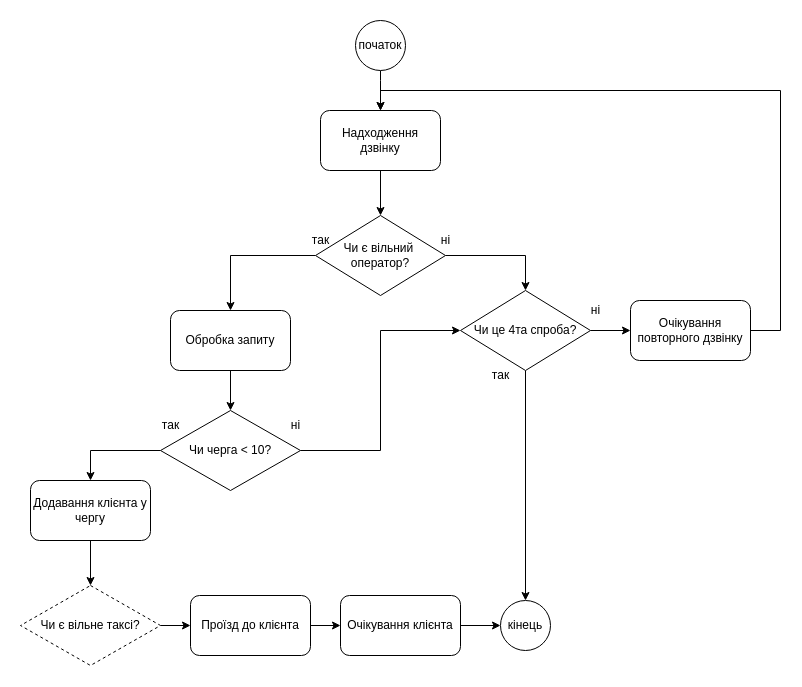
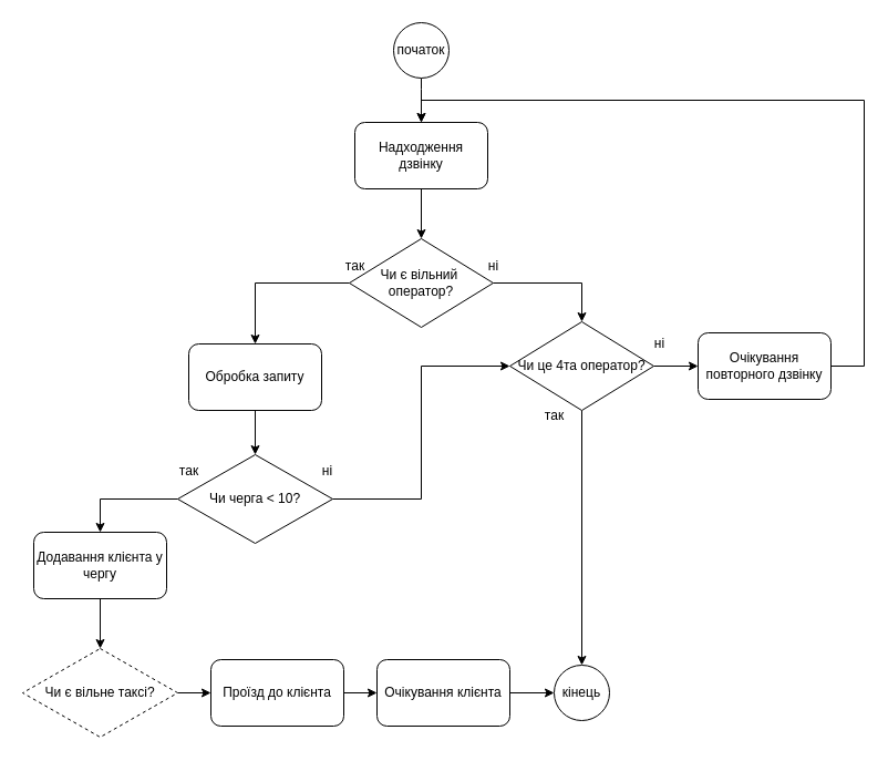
  <mxCell id="0" />
  <mxCell id="1" parent="0" />
  <mxCell id="2" style="edgeStyle=orthogonalEdgeStyle;rounded=0;orthogonalLoop=1;jettySize=auto;html=1;entryX=0.5;entryY=0;entryDx=0;entryDy=0;" edge="1" parent="1" target="6"><mxGeometry relative="1" as="geometry"><mxPoint x="400" y="50" as="targetPoint" /><mxPoint x="380" y="70" as="sourcePoint" /><Array as="points"><mxPoint x="380" y="80" /><mxPoint x="380" y="80" /></Array></mxGeometry></mxCell>
  <mxCell id="3" value="початок" style="ellipse;whiteSpace=wrap;html=1;aspect=fixed;" vertex="1" parent="1"><mxGeometry x="355" y="20" width="50" height="50" as="geometry" /></mxCell>
  <mxCell id="4" value="кінець" style="ellipse;whiteSpace=wrap;html=1;aspect=fixed;" vertex="1" parent="1"><mxGeometry x="500" y="600" width="50" height="50" as="geometry" /></mxCell>
  <mxCell id="5" style="edgeStyle=orthogonalEdgeStyle;rounded=0;orthogonalLoop=1;jettySize=auto;html=1;" edge="1" parent="1" source="6" target="9"><mxGeometry relative="1" as="geometry" /></mxCell>
  <mxCell id="6" value="Надходження дзвінку" style="rounded=1;whiteSpace=wrap;html=1;" vertex="1" parent="1"><mxGeometry x="320" y="110" width="120" height="60" as="geometry" /></mxCell>
  <mxCell id="7" style="edgeStyle=orthogonalEdgeStyle;rounded=0;orthogonalLoop=1;jettySize=auto;html=1;entryX=0.5;entryY=0;entryDx=0;entryDy=0;" edge="1" parent="1" source="9" target="14"><mxGeometry relative="1" as="geometry"><mxPoint x="530" y="255" as="targetPoint" /></mxGeometry></mxCell>
  <mxCell id="8" style="edgeStyle=orthogonalEdgeStyle;rounded=0;orthogonalLoop=1;jettySize=auto;html=1;" edge="1" parent="1" source="9" target="17"><mxGeometry relative="1" as="geometry" /></mxCell>
  <mxCell id="9" value="Чи є вільний&amp;nbsp;&lt;div&gt;оператор?&lt;/div&gt;" style="rhombus;whiteSpace=wrap;html=1;" vertex="1" parent="1"><mxGeometry x="315" y="215" width="130" height="80" as="geometry" /></mxCell>
  <mxCell id="10" value="так" style="text;html=1;align=center;verticalAlign=middle;resizable=0;points=[];autosize=1;strokeColor=none;fillColor=none;" vertex="1" parent="1"><mxGeometry x="300" y="225" width="40" height="30" as="geometry" /></mxCell>
  <mxCell id="11" value="ні" style="text;html=1;align=center;verticalAlign=middle;resizable=0;points=[];autosize=1;strokeColor=none;fillColor=none;" vertex="1" parent="1"><mxGeometry x="430" y="225" width="30" height="30" as="geometry" /></mxCell>
  <mxCell id="12" style="edgeStyle=orthogonalEdgeStyle;rounded=0;orthogonalLoop=1;jettySize=auto;html=1;entryX=0.5;entryY=0;entryDx=0;entryDy=0;exitX=0.5;exitY=1;exitDx=0;exitDy=0;" edge="1" parent="1" source="14" target="4"><mxGeometry relative="1" as="geometry" /></mxCell>
  <mxCell id="13" style="edgeStyle=orthogonalEdgeStyle;rounded=0;orthogonalLoop=1;jettySize=auto;html=1;" edge="1" parent="1" source="14" target="26"><mxGeometry relative="1" as="geometry"><mxPoint x="690" y="270" as="targetPoint" /></mxGeometry></mxCell>
- <mxCell id="14" value="Чи це 4та спроба?" style="rhombus;whiteSpace=wrap;html=1;" vertex="1" parent="1"><mxGeometry x="460" y="290" width="130" height="80" as="geometry" /></mxCell>
+ <mxCell id="14" value="Чи це 4та оператор?" style="rhombus;whiteSpace=wrap;html=1;" vertex="1" parent="1"><mxGeometry x="460" y="290" width="130" height="80" as="geometry" /></mxCell>
  <mxCell id="15" value="ні" style="text;html=1;align=center;verticalAlign=middle;resizable=0;points=[];autosize=1;strokeColor=none;fillColor=none;" vertex="1" parent="1"><mxGeometry x="580" y="295" width="30" height="30" as="geometry" /></mxCell>
  <mxCell id="16" value="" style="edgeStyle=orthogonalEdgeStyle;rounded=0;orthogonalLoop=1;jettySize=auto;html=1;" edge="1" parent="1" source="17" target="20"><mxGeometry relative="1" as="geometry" /></mxCell>
  <mxCell id="17" value="Обробка запиту" style="rounded=1;whiteSpace=wrap;html=1;" vertex="1" parent="1"><mxGeometry x="170" y="310" width="120" height="60" as="geometry" /></mxCell>
  <mxCell id="18" style="edgeStyle=orthogonalEdgeStyle;rounded=0;orthogonalLoop=1;jettySize=auto;html=1;entryX=0.5;entryY=0;entryDx=0;entryDy=0;" edge="1" parent="1" source="20" target="24"><mxGeometry relative="1" as="geometry"><mxPoint x="90" y="580" as="targetPoint" /></mxGeometry></mxCell>
  <mxCell id="19" style="edgeStyle=orthogonalEdgeStyle;rounded=0;orthogonalLoop=1;jettySize=auto;html=1;entryX=0;entryY=0.5;entryDx=0;entryDy=0;" edge="1" parent="1" source="20" target="14"><mxGeometry relative="1" as="geometry"><mxPoint x="410" y="560" as="targetPoint" /></mxGeometry></mxCell>
  <mxCell id="20" value="Чи черга &amp;lt; 10?" style="rhombus;whiteSpace=wrap;html=1;rounded=0;" vertex="1" parent="1"><mxGeometry x="160" y="410" width="140" height="80" as="geometry" /></mxCell>
  <mxCell id="21" value="так" style="text;html=1;align=center;verticalAlign=middle;resizable=0;points=[];autosize=1;strokeColor=none;fillColor=none;" vertex="1" parent="1"><mxGeometry x="150" y="410" width="40" height="30" as="geometry" /></mxCell>
  <mxCell id="22" value="ні" style="text;html=1;align=center;verticalAlign=middle;resizable=0;points=[];autosize=1;strokeColor=none;fillColor=none;" vertex="1" parent="1"><mxGeometry x="280" y="410" width="30" height="30" as="geometry" /></mxCell>
  <mxCell id="23" style="edgeStyle=orthogonalEdgeStyle;rounded=0;orthogonalLoop=1;jettySize=auto;html=1;" edge="1" parent="1" source="24" target="28"><mxGeometry relative="1" as="geometry"><mxPoint x="50" y="640" as="targetPoint" /></mxGeometry></mxCell>
  <mxCell id="24" value="Додавання клієнта у чергу" style="rounded=1;whiteSpace=wrap;html=1;" vertex="1" parent="1"><mxGeometry x="30" y="480" width="120" height="60" as="geometry" /></mxCell>
  <mxCell id="25" style="edgeStyle=orthogonalEdgeStyle;rounded=0;orthogonalLoop=1;jettySize=auto;html=1;" edge="1" parent="1" source="26"><mxGeometry relative="1" as="geometry"><mxPoint x="380" y="110" as="targetPoint" /><Array as="points"><mxPoint x="780" y="330" /><mxPoint x="780" y="90" /><mxPoint x="380" y="90" /></Array></mxGeometry></mxCell>
  <mxCell id="26" value="Очікування повторного дзвінку" style="rounded=1;whiteSpace=wrap;html=1;" vertex="1" parent="1"><mxGeometry x="630" y="300" width="120" height="60" as="geometry" /></mxCell>
  <mxCell id="27" style="edgeStyle=orthogonalEdgeStyle;rounded=0;orthogonalLoop=1;jettySize=auto;html=1;" edge="1" parent="1" source="28" target="30"><mxGeometry relative="1" as="geometry"><mxPoint x="180" y="670" as="targetPoint" /></mxGeometry></mxCell>
  <mxCell id="28" value="Чи є вільне таксі?" style="rhombus;whiteSpace=wrap;html=1;dashed=1;" vertex="1" parent="1"><mxGeometry x="20" y="585" width="140" height="80" as="geometry" /></mxCell>
  <mxCell id="29" style="edgeStyle=orthogonalEdgeStyle;rounded=0;orthogonalLoop=1;jettySize=auto;html=1;" edge="1" parent="1" source="30" target="32"><mxGeometry relative="1" as="geometry"><mxPoint x="340" y="670" as="targetPoint" /></mxGeometry></mxCell>
  <mxCell id="30" value="Проїзд до клієнта" style="rounded=1;whiteSpace=wrap;html=1;" vertex="1" parent="1"><mxGeometry x="190" y="595" width="120" height="60" as="geometry" /></mxCell>
  <mxCell id="31" style="edgeStyle=orthogonalEdgeStyle;rounded=0;orthogonalLoop=1;jettySize=auto;html=1;" edge="1" parent="1" source="32" target="4"><mxGeometry relative="1" as="geometry" /></mxCell>
  <mxCell id="32" value="&lt;meta charset=&quot;utf-8&quot;&gt;Очікування клієнта" style="rounded=1;whiteSpace=wrap;html=1;" vertex="1" parent="1"><mxGeometry x="340" y="595" width="120" height="60" as="geometry" /></mxCell>
  <mxCell id="33" value="так" style="text;html=1;align=center;verticalAlign=middle;resizable=0;points=[];autosize=1;strokeColor=none;fillColor=none;" vertex="1" parent="1"><mxGeometry x="480" y="360" width="40" height="30" as="geometry" /></mxCell>
